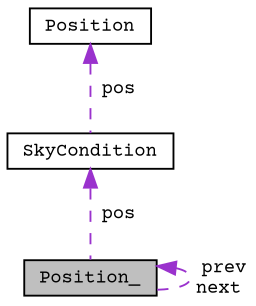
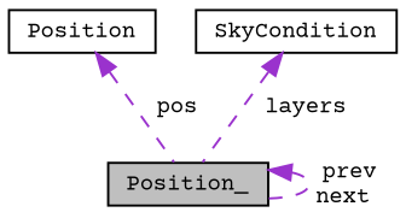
  digraph {
    fontname="Courier Prime"
    node [color=black fillcolor=white fontname="Courier Prime" fontsize=10 shape=record style=filled]
    edge [color=darkorchid3 dir=back fontname="Courier Prime" fontsize=10 labelfontname=Helvetica labelfontsize=10 style=dashed]
    n1 [fillcolor=grey75 fontcolor=black height=0.2 label=Position_ width=0.4]
    n2 [height=0.2 label=Position width=0.4]
    n3 [height=0.2 label=SkyCondition width=0.4]
    n1 -> n1 [label=" prev\nnext"]
-   n2 -> n3 [label=" pos"]
-   n3 -> n1 [label=" pos"]
+   n2 -> n1 [label=" pos"]
+   n3 -> n1 [label=" layers"]
  }
